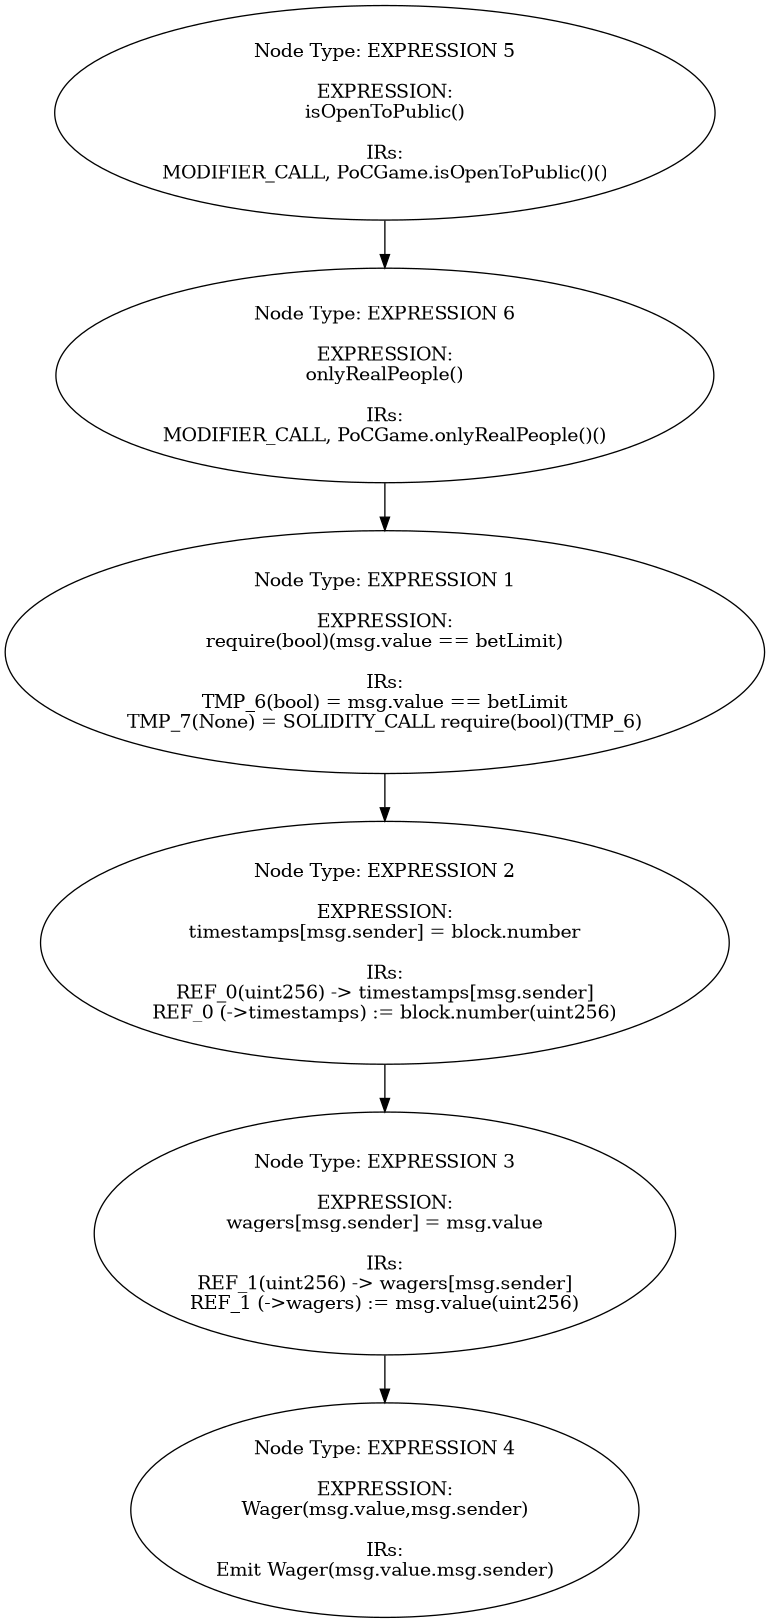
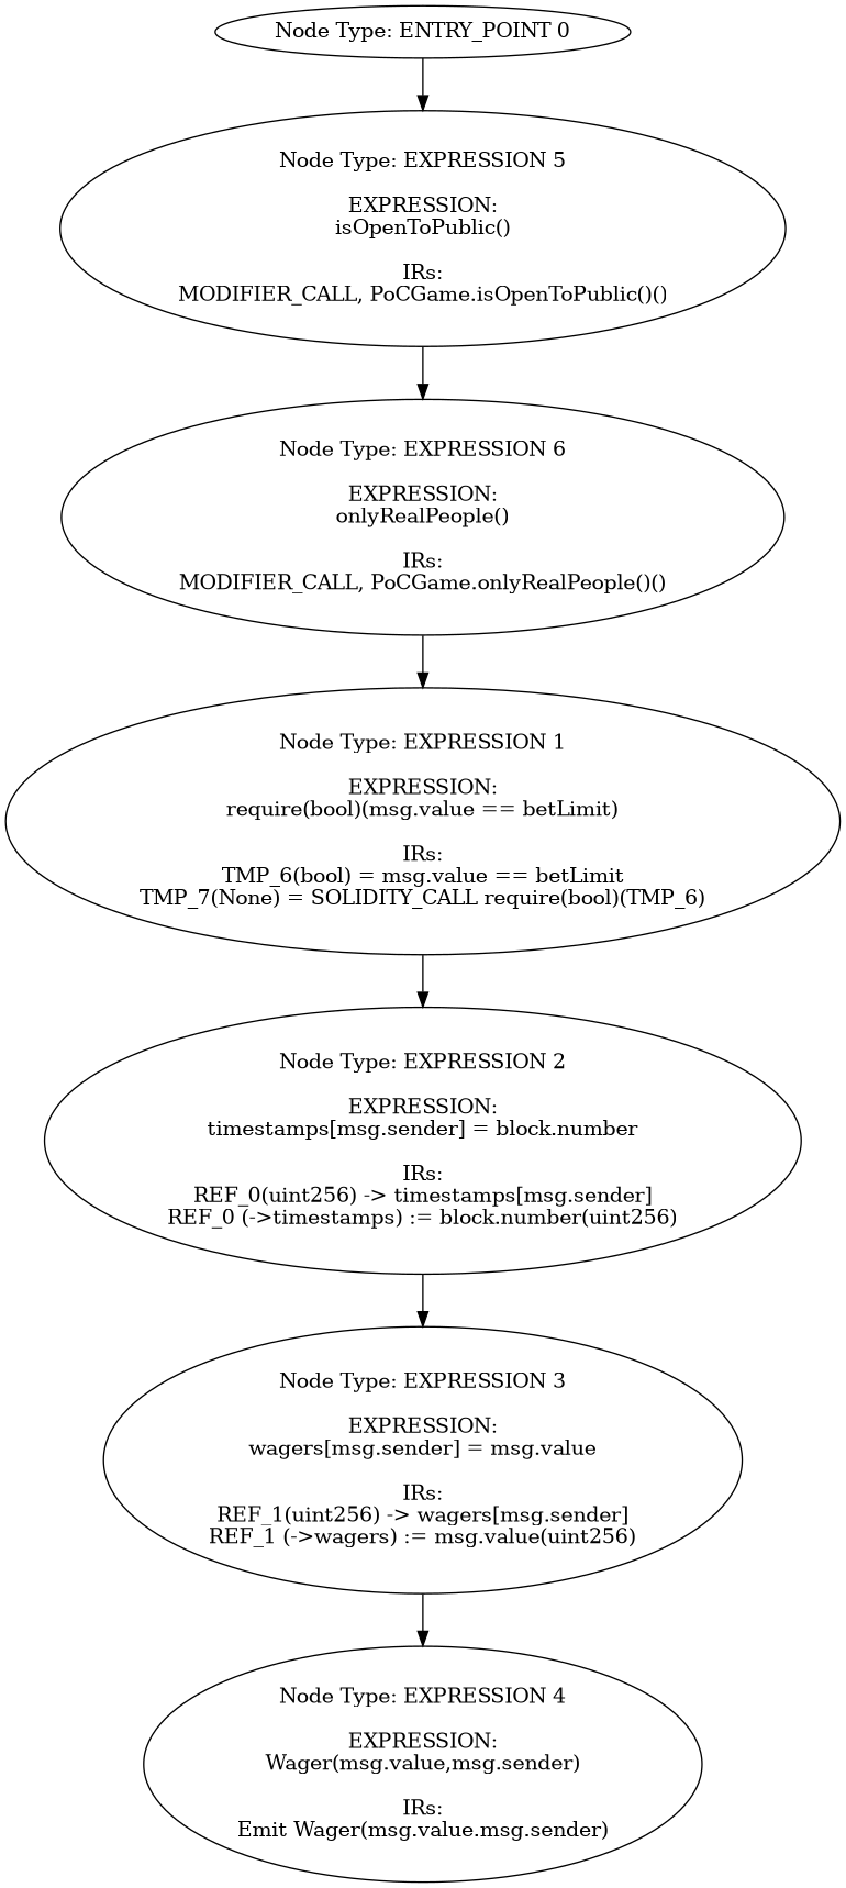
  digraph {
+   n1 [label="Node Type: ENTRY_POINT 0\n"]
    n2 [label="Node Type: EXPRESSION 5\n\nEXPRESSION:\nisOpenToPublic()\n\nIRs:\nMODIFIER_CALL, PoCGame.isOpenToPublic()()"]
    n3 [label="Node Type: EXPRESSION 6\n\nEXPRESSION:\nonlyRealPeople()\n\nIRs:\nMODIFIER_CALL, PoCGame.onlyRealPeople()()"]
    n4 [label="Node Type: EXPRESSION 1\n\nEXPRESSION:\nrequire(bool)(msg.value == betLimit)\n\nIRs:\nTMP_6(bool) = msg.value == betLimit\nTMP_7(None) = SOLIDITY_CALL require(bool)(TMP_6)"]
    n5 [label="Node Type: EXPRESSION 2\n\nEXPRESSION:\ntimestamps[msg.sender] = block.number\n\nIRs:\nREF_0(uint256) -> timestamps[msg.sender]\nREF_0 (->timestamps) := block.number(uint256)"]
    n6 [label="Node Type: EXPRESSION 3\n\nEXPRESSION:\nwagers[msg.sender] = msg.value\n\nIRs:\nREF_1(uint256) -> wagers[msg.sender]\nREF_1 (->wagers) := msg.value(uint256)"]
    n7 [label="Node Type: EXPRESSION 4\n\nEXPRESSION:\nWager(msg.value,msg.sender)\n\nIRs:\nEmit Wager(msg.value.msg.sender)"]
+   n1 -> n2
    n2 -> n3
    n3 -> n4
    n4 -> n5
    n5 -> n6
    n6 -> n7
  }
